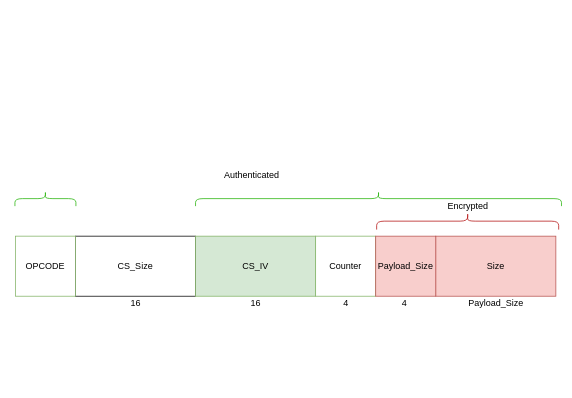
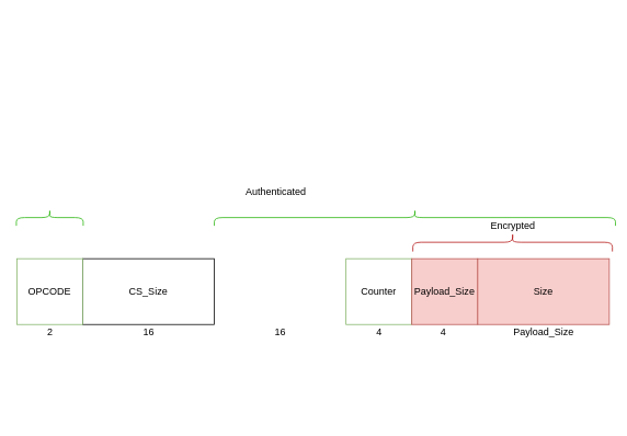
  <mxCell id="0" />
  <mxCell id="1" parent="0" />
  <mxCell id="2" value="CS_Size" style="rounded=0;whiteSpace=wrap;html=1;" parent="1" vertex="1"><mxGeometry x="100" y="314" width="160" height="80" as="geometry" /></mxCell>
  <mxCell id="3" value="Size" style="rounded=0;whiteSpace=wrap;html=1;fillColor=#f8cecc;strokeColor=#b85450;" parent="1" vertex="1"><mxGeometry x="580" y="314" width="160" height="80" as="geometry" /></mxCell>
- <mxCell id="4" value="CS_IV" style="rounded=0;whiteSpace=wrap;html=1;fillColor=#d5e8d4;strokeColor=#82b366;" parent="1" vertex="1"><mxGeometry x="260" y="314" width="160" height="80" as="geometry" /></mxCell>
  <mxCell id="5" value="16" style="text;html=1;align=center;verticalAlign=middle;resizable=0;points=[];autosize=1;strokeColor=none;" parent="1" vertex="1"><mxGeometry x="325" y="394" width="30" height="20" as="geometry" /></mxCell>
  <mxCell id="6" value="16" style="text;html=1;align=center;verticalAlign=middle;resizable=0;points=[];autosize=1;strokeColor=none;" parent="1" vertex="1"><mxGeometry x="165" y="394" width="30" height="20" as="geometry" /></mxCell>
  <mxCell id="7" value="" style="shape=curlyBracket;whiteSpace=wrap;html=1;rounded=1;flipH=1;rotation=-90;fillColor=none;strokeColor=#25B309;" parent="1" vertex="1"><mxGeometry x="493.75" y="20.25" width="20" height="487.5" as="geometry" /></mxCell>
  <mxCell id="8" value="" style="shape=curlyBracket;whiteSpace=wrap;html=1;rounded=1;flipH=1;rotation=-90;fillColor=none;strokeColor=#B31010;" parent="1" vertex="1"><mxGeometry x="611.25" y="172.75" width="22.5" height="242.5" as="geometry" /></mxCell>
  <mxCell id="9" value="Authenticated" style="text;html=1;strokeColor=none;fillColor=none;align=center;verticalAlign=middle;whiteSpace=wrap;rounded=0;" parent="1" vertex="1"><mxGeometry x="315" y="223.38" width="40" height="20" as="geometry" /></mxCell>
  <mxCell id="10" value="Encrypted" style="text;html=1;strokeColor=none;fillColor=none;align=center;verticalAlign=middle;whiteSpace=wrap;rounded=0;" parent="1" vertex="1"><mxGeometry x="602.5" y="264" width="40" height="20" as="geometry" /></mxCell>
  <mxCell id="11" value="Counter" style="rounded=0;whiteSpace=wrap;html=1;fillColor=#ffffff;strokeColor=#82b366;" parent="1" vertex="1"><mxGeometry x="420" y="314" width="80" height="80" as="geometry" /></mxCell>
  <mxCell id="12" value="OPCODE" style="rounded=0;whiteSpace=wrap;html=1;fillColor=#ffffff;strokeColor=#82b366;" parent="1" vertex="1"><mxGeometry y="314" width="80" height="80" as="geometry" x="20" /></mxCell>
  <mxCell id="13" value="4" style="text;html=1;align=center;verticalAlign=middle;resizable=0;points=[];autosize=1;strokeColor=none;" parent="1" vertex="1"><mxGeometry x="450" y="394" width="20" height="20" as="geometry" /></mxCell>
+ <mxCell id="14" value="2" style="text;html=1;align=center;verticalAlign=middle;resizable=0;points=[];autosize=1;strokeColor=none;" parent="1" vertex="1"><mxGeometry x="50" y="394" width="20" height="20" as="geometry" /></mxCell>
  <mxCell id="15" value="Payload_Size" style="rounded=0;whiteSpace=wrap;html=1;fillColor=#f8cecc;strokeColor=#b85450;" parent="1" vertex="1"><mxGeometry x="500" y="314" width="80" height="80" as="geometry" /></mxCell>
  <mxCell id="16" value="4" style="text;html=1;align=center;verticalAlign=middle;resizable=0;points=[];autosize=1;strokeColor=none;" parent="1" vertex="1"><mxGeometry x="527.5" y="394" width="20" height="20" as="geometry" /></mxCell>
  <mxCell id="17" value="Payload_Size" style="text;html=1;align=center;verticalAlign=middle;resizable=0;points=[];autosize=1;strokeColor=none;" parent="1" vertex="1"><mxGeometry x="615" y="394" width="90" height="20" as="geometry" /></mxCell>
  <mxCell id="18" value="" style="shape=curlyBracket;whiteSpace=wrap;html=1;rounded=1;flipH=1;rotation=-90;fillColor=none;strokeColor=#25B309;" vertex="1" parent="1"><mxGeometry x="50" y="223.38" width="20" height="81.25" as="geometry" /></mxCell>
